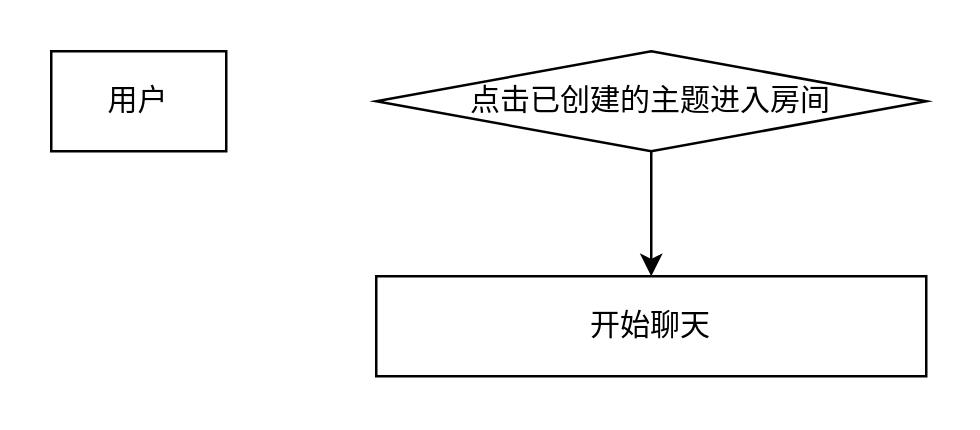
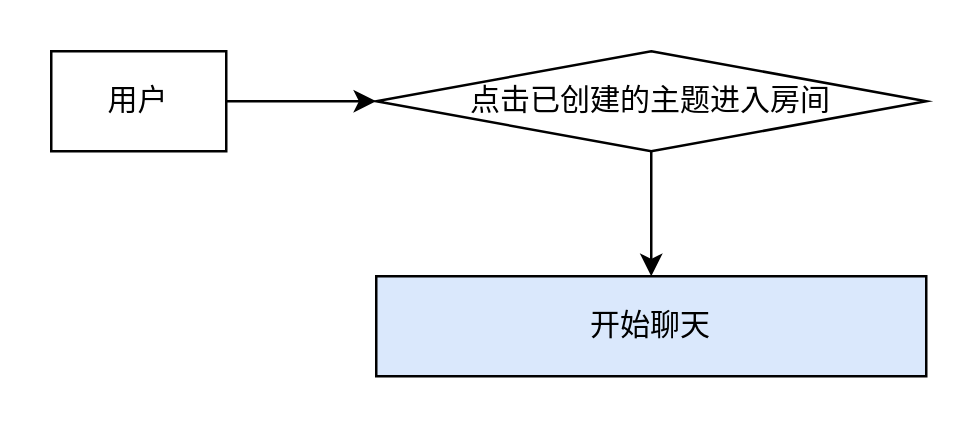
  <mxCell id="0" />
  <mxCell id="1" parent="0" />
+ <mxCell id="2" style="edgeStyle=orthogonalEdgeStyle;rounded=0;orthogonalLoop=1;jettySize=auto;html=1;entryX=0;entryY=0.5;entryDx=0;entryDy=0;" edge="1" parent="1" source="3" target="5"><mxGeometry relative="1" as="geometry" /></mxCell>
  <mxCell id="3" value="用户" style="rounded=0;whiteSpace=wrap;html=1;" parent="1" vertex="1"><mxGeometry x="20" y="20" width="70" height="40" as="geometry" /></mxCell>
  <mxCell id="4" style="edgeStyle=orthogonalEdgeStyle;rounded=0;orthogonalLoop=1;jettySize=auto;html=1;entryX=0.5;entryY=0;entryDx=0;entryDy=0;" edge="1" parent="1" source="5" target="6"><mxGeometry relative="1" as="geometry" /></mxCell>
  <mxCell id="5" value="点击已创建的主题进入房间" style="rhombus;whiteSpace=wrap;html=1;" vertex="1" parent="1"><mxGeometry x="150" y="20" width="220" height="40" as="geometry" /></mxCell>
- <mxCell id="6" value="开始聊天" style="rounded=0;whiteSpace=wrap;html=1;" vertex="1" parent="1"><mxGeometry x="150" y="110" width="220" height="40" as="geometry" /></mxCell>
+ <mxCell id="6" value="开始聊天" style="rounded=0;whiteSpace=wrap;html=1;fillColor=#dae8fc;" vertex="1" parent="1"><mxGeometry x="150" y="110" width="220" height="40" as="geometry" /></mxCell>
